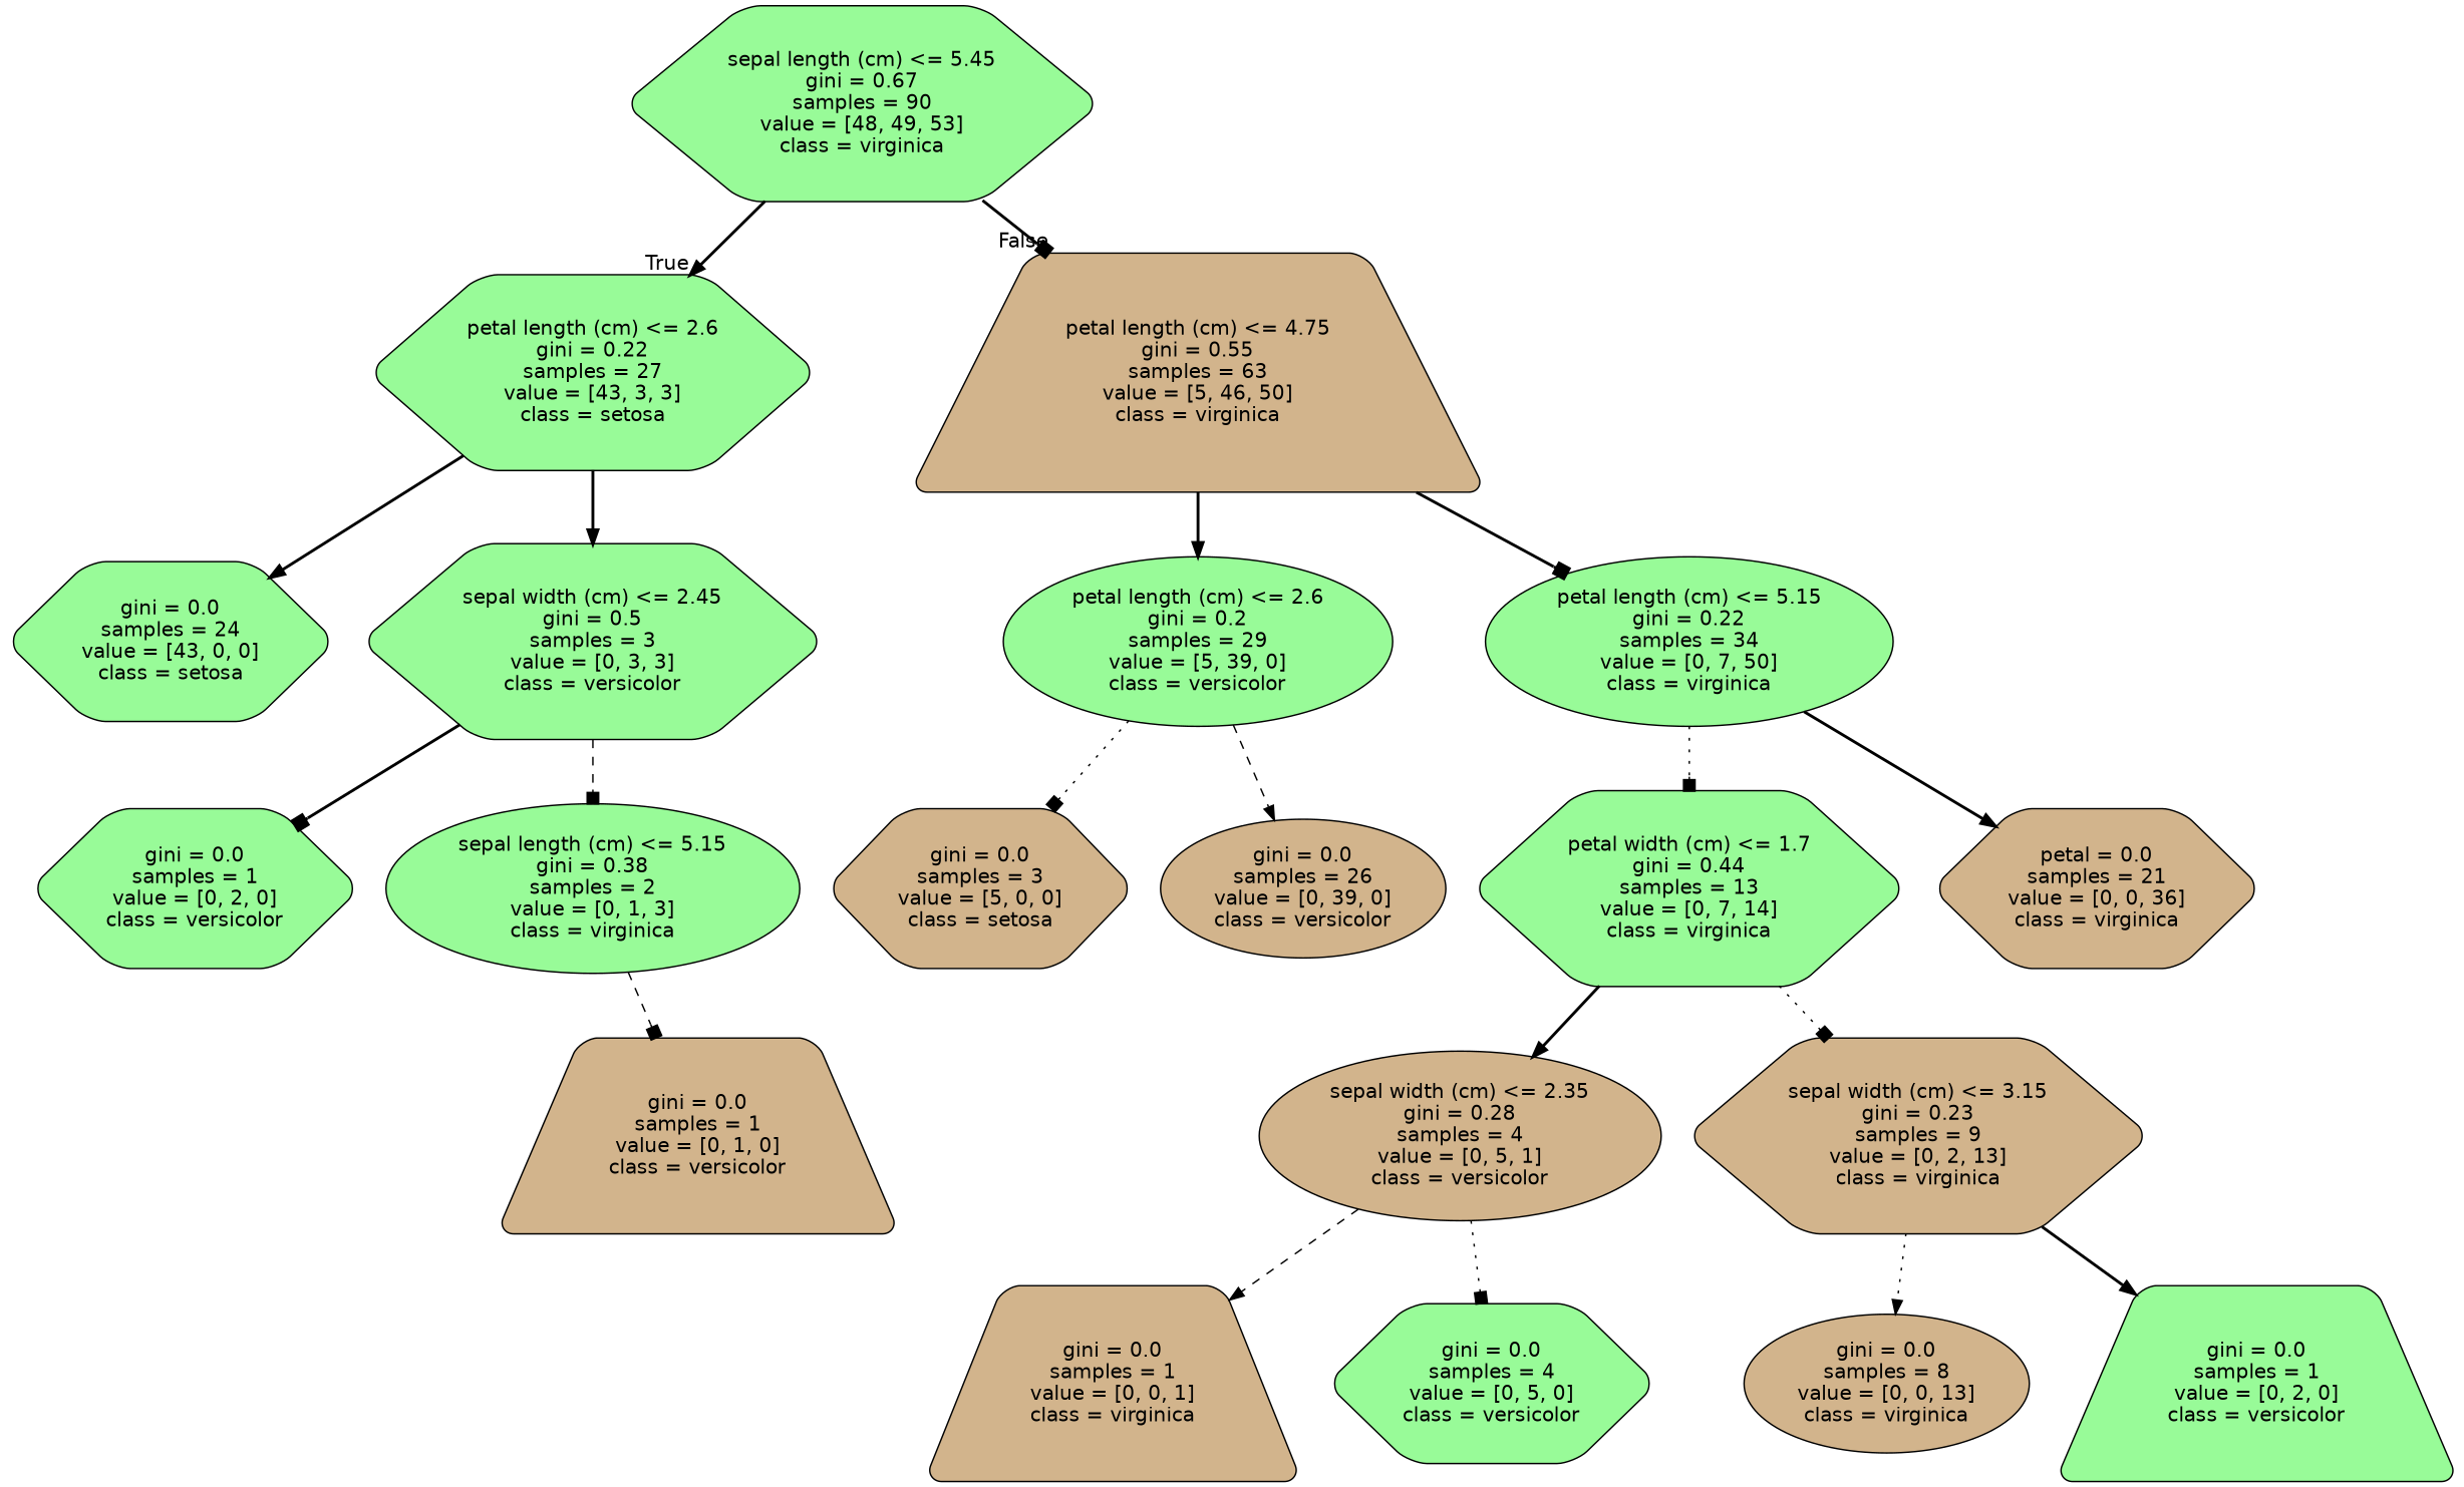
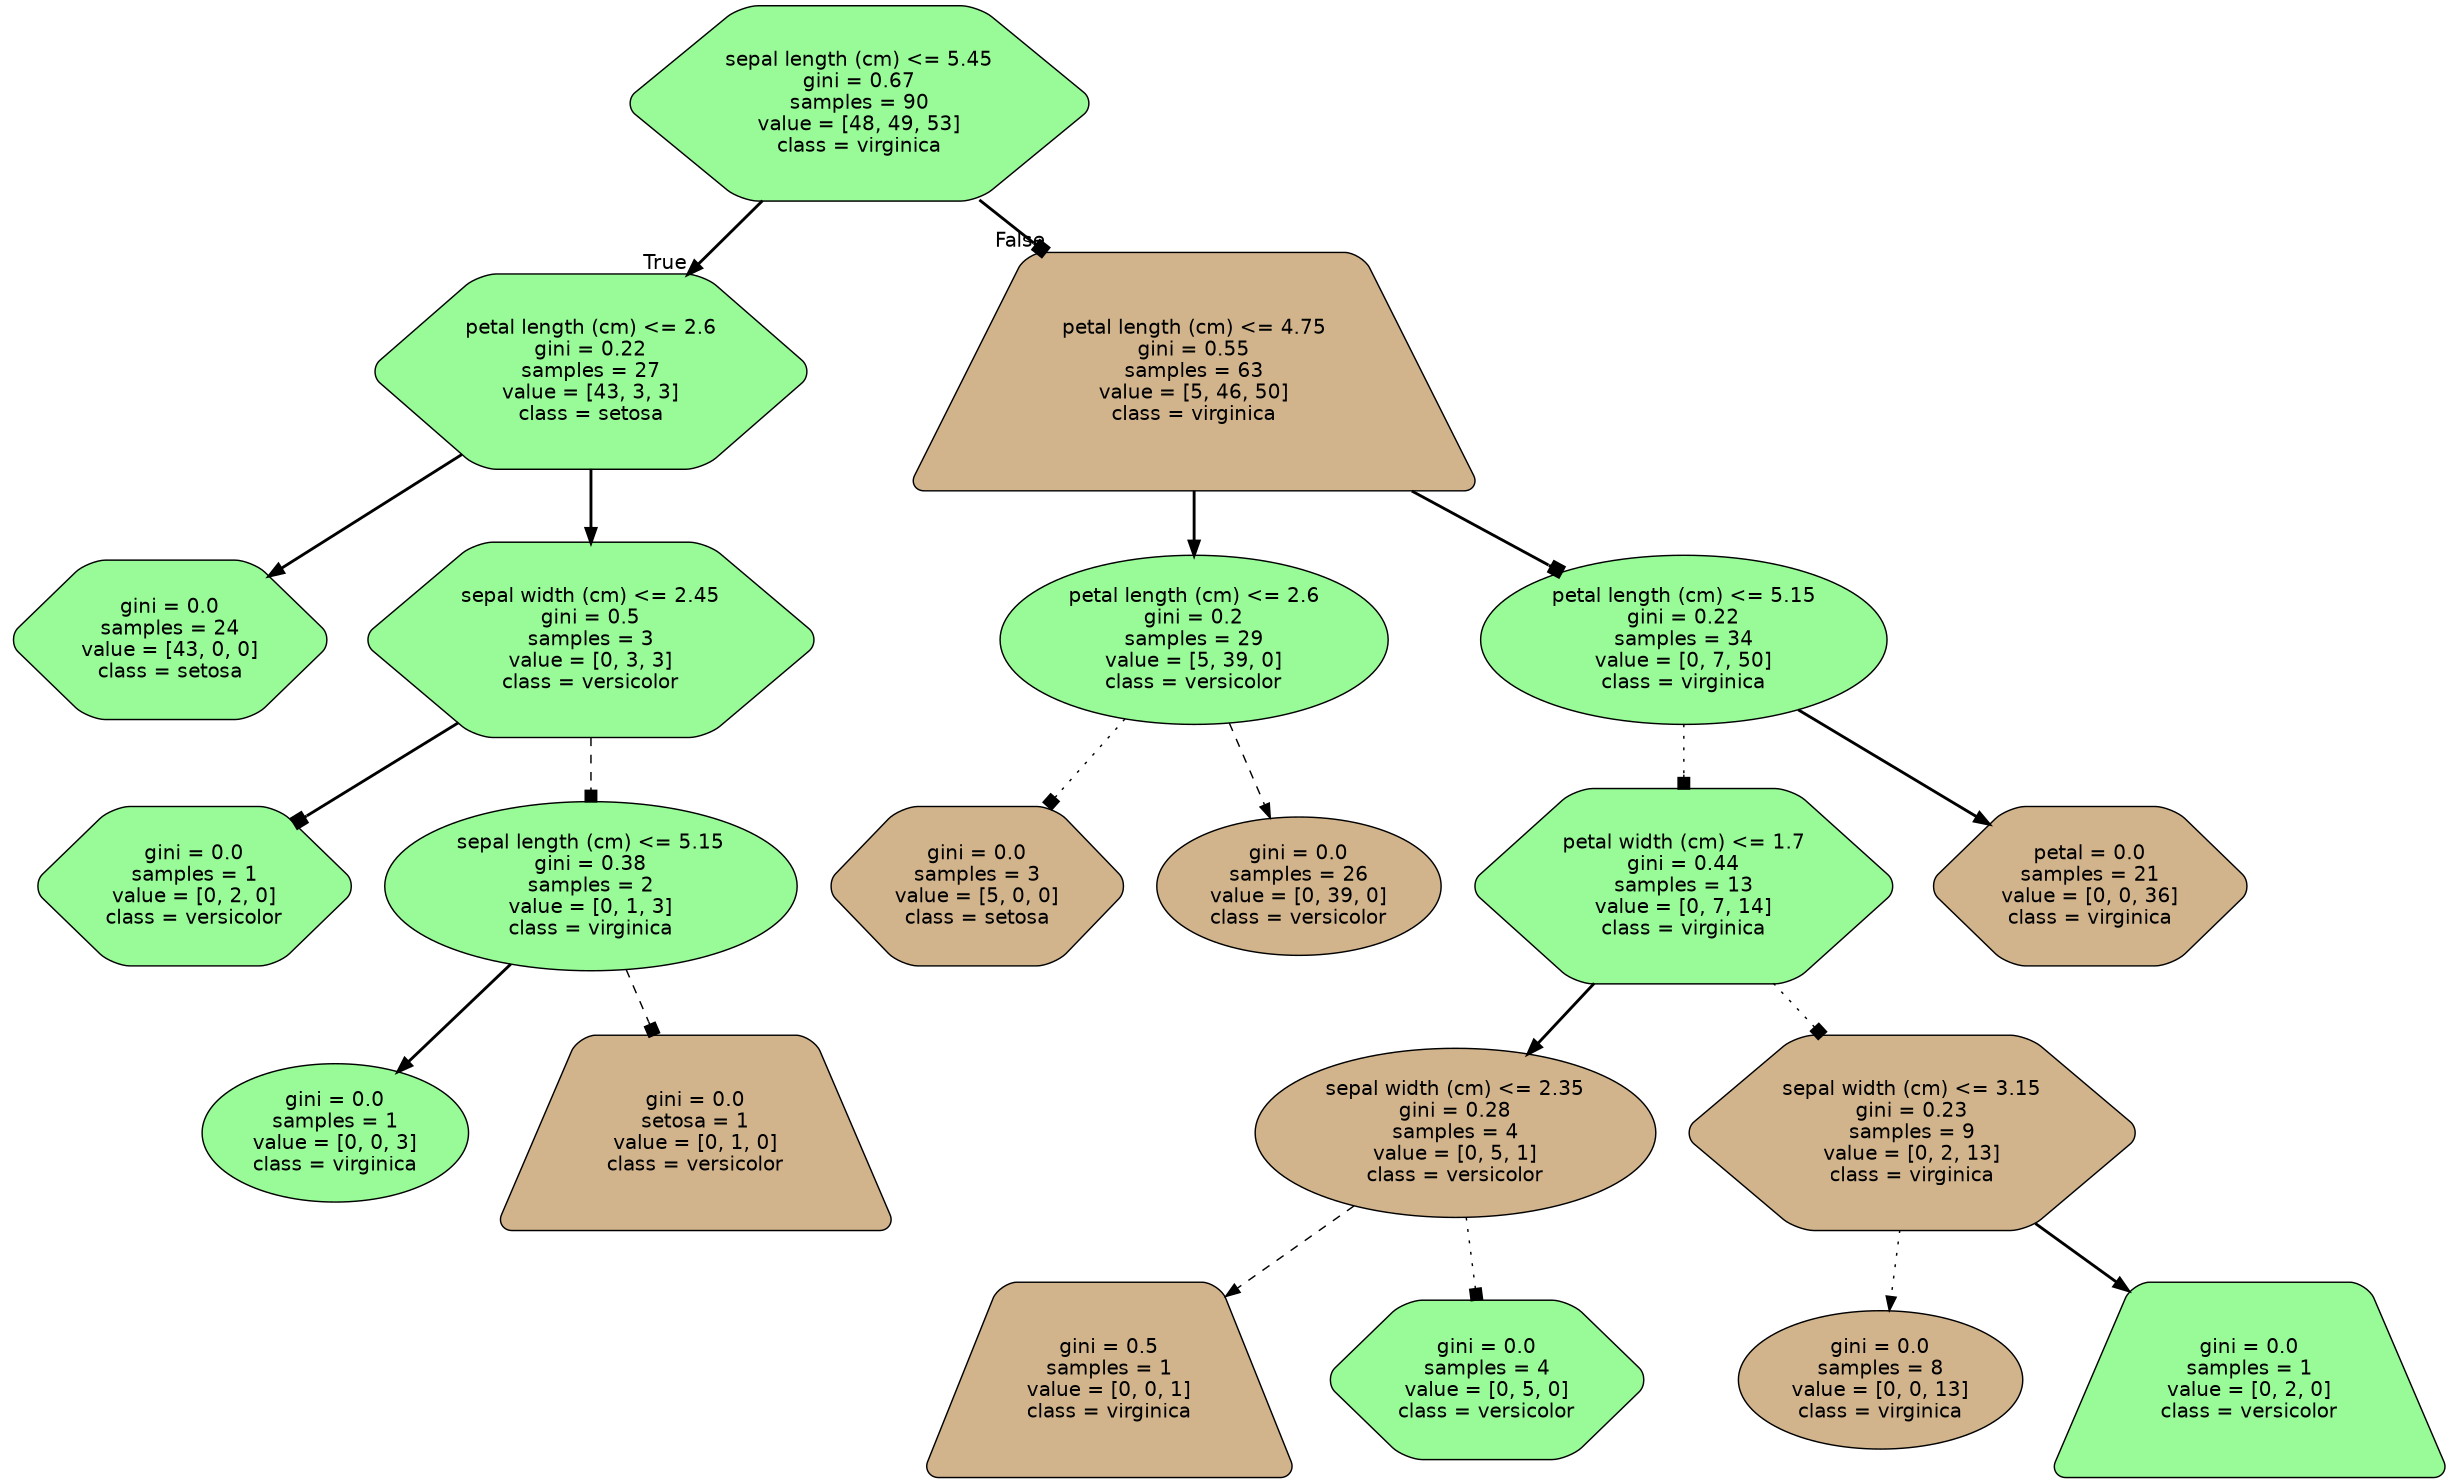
  digraph {
    node [color=black fillcolor=palegreen fontname=helvetica shape=hexagon style="filled, rounded"]
    edge [arrowhead=normal fontname=helvetica style=bold]
    n1 [label="sepal length (cm) <= 5.45\ngini = 0.67\nsamples = 90\nvalue = [48, 49, 53]\nclass = virginica"]
    n2 [label="petal length (cm) <= 2.6\ngini = 0.22\nsamples = 27\nvalue = [43, 3, 3]\nclass = setosa"]
    n3 [fillcolor=tan label="petal length (cm) <= 4.75\ngini = 0.55\nsamples = 63\nvalue = [5, 46, 50]\nclass = virginica" shape=trapezium]
    n4 [label="gini = 0.0\nsamples = 24\nvalue = [43, 0, 0]\nclass = setosa"]
    n5 [label="sepal width (cm) <= 2.45\ngini = 0.5\nsamples = 3\nvalue = [0, 3, 3]\nclass = versicolor"]
    n6 [label="petal length (cm) <= 2.6\ngini = 0.2\nsamples = 29\nvalue = [5, 39, 0]\nclass = versicolor" shape=ellipse]
    n7 [label="petal length (cm) <= 5.15\ngini = 0.22\nsamples = 34\nvalue = [0, 7, 50]\nclass = virginica" shape=ellipse]
    n8 [label="gini = 0.0\nsamples = 1\nvalue = [0, 2, 0]\nclass = versicolor"]
    n9 [label="sepal length (cm) <= 5.15\ngini = 0.38\nsamples = 2\nvalue = [0, 1, 3]\nclass = virginica" shape=ellipse]
-   n11 [fillcolor=tan label="gini = 0.0\nsamples = 1\nvalue = [0, 1, 0]\nclass = versicolor" shape=trapezium]
+   n10 [label="gini = 0.0\nsamples = 1\nvalue = [0, 0, 3]\nclass = virginica" shape=ellipse]
+   n11 [fillcolor=tan label="gini = 0.0\nsetosa = 1\nvalue = [0, 1, 0]\nclass = versicolor" shape=trapezium]
    n12 [fillcolor=tan label="gini = 0.0\nsamples = 3\nvalue = [5, 0, 0]\nclass = setosa"]
    n13 [fillcolor=tan label="gini = 0.0\nsamples = 26\nvalue = [0, 39, 0]\nclass = versicolor" shape=ellipse]
    n14 [label="petal width (cm) <= 1.7\ngini = 0.44\nsamples = 13\nvalue = [0, 7, 14]\nclass = virginica"]
    n15 [fillcolor=tan label="petal = 0.0\nsamples = 21\nvalue = [0, 0, 36]\nclass = virginica"]
    n16 [fillcolor=tan label="sepal width (cm) <= 2.35\ngini = 0.28\nsamples = 4\nvalue = [0, 5, 1]\nclass = versicolor" shape=ellipse]
    n17 [fillcolor=tan label="sepal width (cm) <= 3.15\ngini = 0.23\nsamples = 9\nvalue = [0, 2, 13]\nclass = virginica"]
-   n18 [fillcolor=tan label="gini = 0.0\nsamples = 1\nvalue = [0, 0, 1]\nclass = virginica" shape=trapezium]
+   n18 [fillcolor=tan label="gini = 0.5\nsamples = 1\nvalue = [0, 0, 1]\nclass = virginica" shape=trapezium]
    n19 [label="gini = 0.0\nsamples = 4\nvalue = [0, 5, 0]\nclass = versicolor"]
    n20 [fillcolor=tan label="gini = 0.0\nsamples = 8\nvalue = [0, 0, 13]\nclass = virginica" shape=ellipse]
    n21 [label="gini = 0.0\nsamples = 1\nvalue = [0, 2, 0]\nclass = versicolor" shape=trapezium]
    n1 -> n2 [headlabel=True labelangle=45 labeldistance=2.5]
    n1 -> n3 [arrowhead=box headlabel=False labelangle=-45 labeldistance=2.5]
    n2 -> n4
    n2 -> n5
    n3 -> n6
    n3 -> n7 [arrowhead=box]
    n5 -> n8 [arrowhead=box]
    n5 -> n9 [arrowhead=box style=dashed]
    n6 -> n12 [arrowhead=box style=dotted]
    n6 -> n13 [style=dashed]
    n7 -> n14 [arrowhead=box style=dotted]
    n7 -> n15
+   n9 -> n10
    n9 -> n11 [arrowhead=box style=dashed]
    n14 -> n16
    n14 -> n17 [arrowhead=box style=dotted]
    n16 -> n18 [style=dashed]
    n16 -> n19 [arrowhead=box style=dotted]
    n17 -> n20 [style=dotted]
    n17 -> n21
  }
